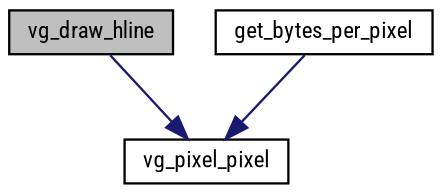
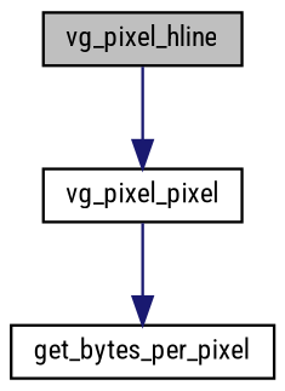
  digraph {
    fontname="Roboto Condensed"
    rankdir=TB
    node [color=black fillcolor=white fontname="Roboto Condensed" fontsize=10 shape=record style=filled]
    edge [color=midnightblue fontname="Roboto Condensed" fontsize=10 labelfontname=Helvetica labelfontsize=10 style=solid]
-   n1 [fillcolor=grey75 fontcolor=black height=0.2 label=vg_draw_hline width=0.4]
+   n1 [fillcolor=grey75 fontcolor=black height=0.2 label=vg_pixel_hline width=0.4]
    n2 [height=0.2 label=vg_pixel_pixel width=0.4]
    n3 [height=0.2 label=get_bytes_per_pixel width=0.4]
    n1 -> n2
-   n3 -> n2
+   n2 -> n3
  }
